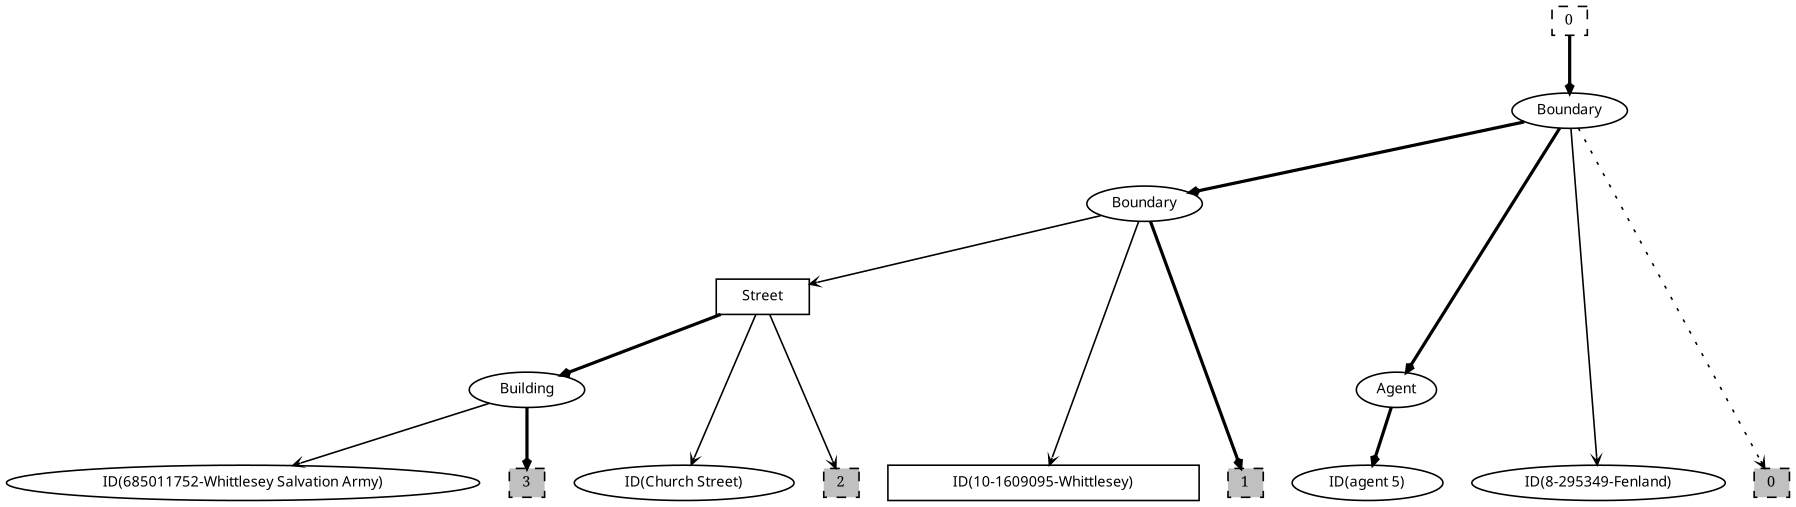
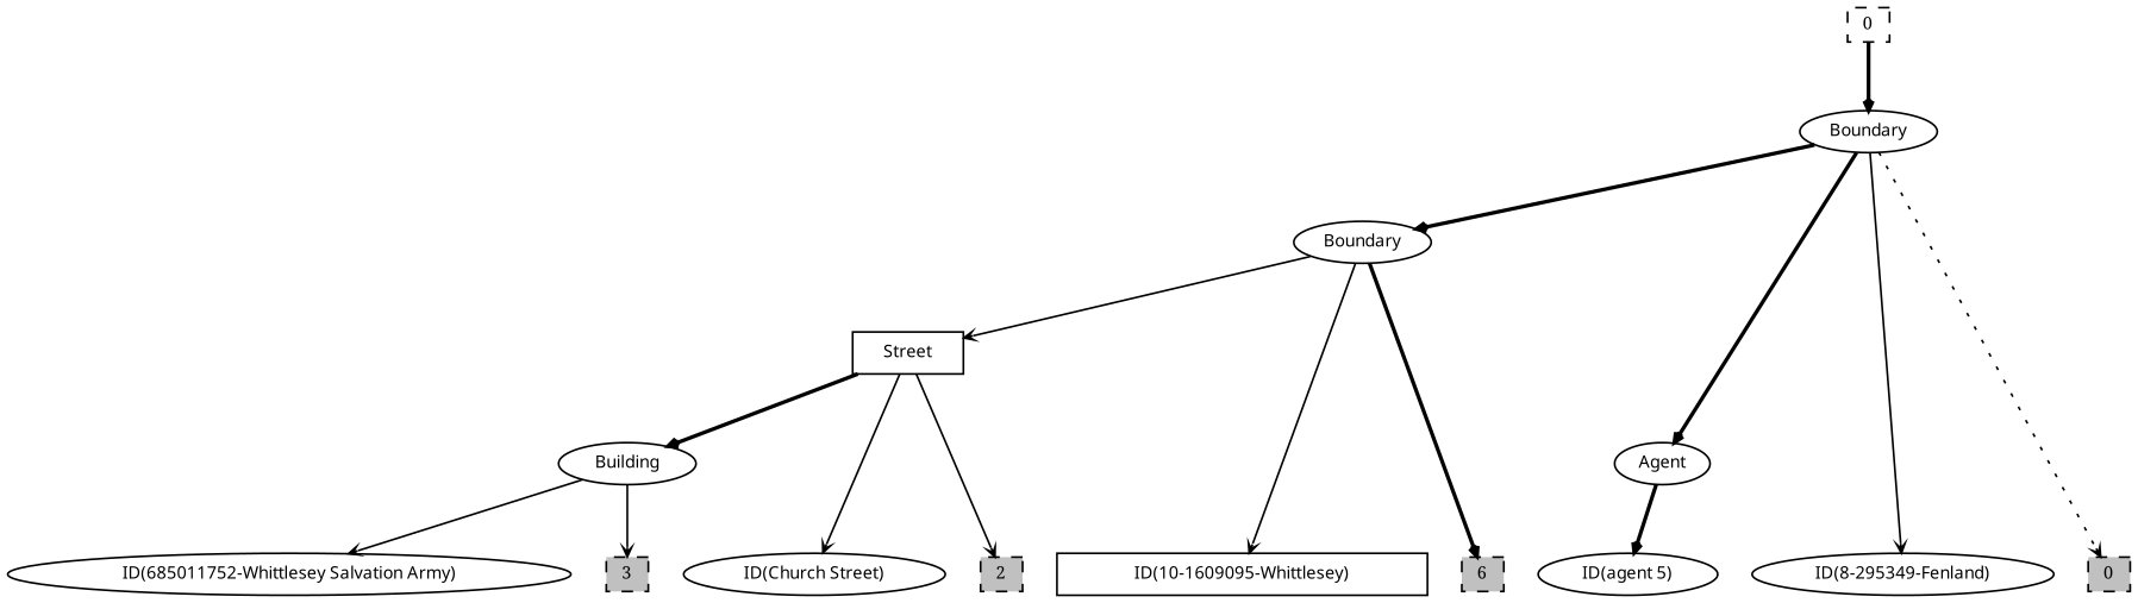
  digraph {
    newrank=true
    node [fontname="sans-serif" fontsize=9.0 shape=ellipse fixedsize=true]
    edge [arrowhead=vee arrowsize=0.5 style=solid]
    n1 [fontname=serif height=.18 label=0 shape=box style=dashed width=.28 fixedsize=""]
    n2 [height=.30 label=Boundary width=1.000000]
    n3 [height=.30 label=Boundary width=1.000000]
    n4 [height=.30 label=Street shape=box width=0.800000]
    n5 [height=.30 label=Agent width=0.700000]
    n6 [height=.30 label=Building width=1.000000]
    n7 [height=.30 label="ID(8-295349-Fenland)" width=2.200000]
    n8 [height=.30 label="ID(10-1609095-Whittlesey)" shape=box width=2.700000]
    n9 [height=.30 label="ID(Church Street)" width=1.900000]
    n10 [height=.30 label="ID(685011752-Whittlesey Salvation Army)" width=4.100000]
    n11 [height=.30 label="ID(agent 5)" width=1.300000]
    n12 [fillcolor=gray fontname=serif height=.18 label=0 shape=box style="filled,dashed" width=.28 fixedsize=""]
-   n13 [fillcolor=gray fontname=serif height=.18 label=1 shape=box style="filled,dashed" width=.28 fixedsize=""]
+   n13 [fillcolor=gray fontname=serif height=.18 label=6 shape=box style="filled,dashed" width=.28 fixedsize=""]
    n14 [fillcolor=gray fontname=serif height=.18 label=2 shape=box style="filled,dashed" width=.28 fixedsize=""]
    n15 [fillcolor=gray fontname=serif height=.18 label=3 shape=box style="filled,dashed" width=.28 fixedsize=""]
    subgraph sub_1 {
      rank=source
      n1
    }
    subgraph sub_2 {
      rank=same
      n2
    }
    subgraph sub_3 {
      rank=same
      n3
    }
    subgraph sub_4 {
      rank=same
      n4
    }
    subgraph sub_5 {
      rank=same
      n5
      n6
    }
    subgraph sub_6 {
      rank=same
      n7
      n8
      n9
      n10
      n11
    }
    subgraph sub_7 {
      rank=sink
      n12
      n13
      n14
      n15
    }
    n1 -> n2 [style=bold]
    n2 -> n3 [style=bold]
    n2 -> n5 [style=bold]
    n2 -> n7
    n2 -> n12 [style=dotted]
    n3 -> n4
    n3 -> n8
    n3 -> n13 [style=bold]
    n4 -> n6 [style=bold]
    n4 -> n9
    n4 -> n14
    n5 -> n11 [style=bold]
    n6 -> n10
-   n6 -> n15 [style=bold]
+   n6 -> n15
  }
